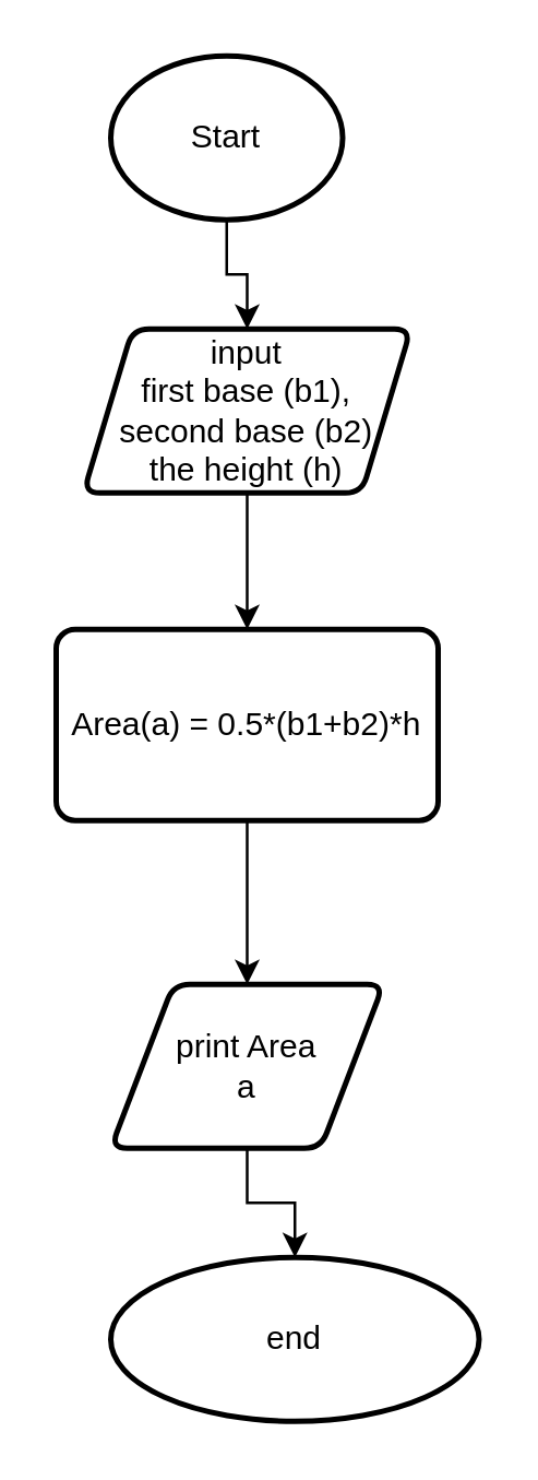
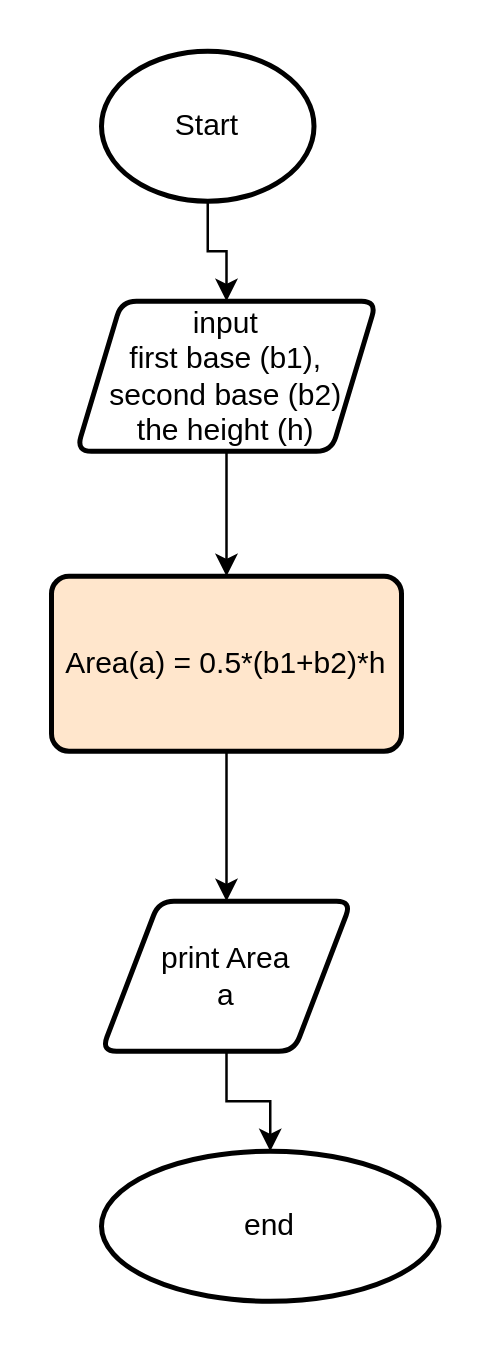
  <mxCell id="0" />
  <mxCell id="1" parent="0" />
  <mxCell id="2" value="" style="edgeStyle=orthogonalEdgeStyle;rounded=0;orthogonalLoop=1;jettySize=auto;html=1;" edge="1" parent="1" source="3" target="5"><mxGeometry relative="1" as="geometry" /></mxCell>
  <mxCell id="3" value="Start" style="strokeWidth=2;html=1;shape=mxgraph.flowchart.start_1;whiteSpace=wrap;" vertex="1" parent="1"><mxGeometry x="40" y="20" width="85" height="60" as="geometry" /></mxCell>
  <mxCell id="4" value="" style="edgeStyle=orthogonalEdgeStyle;rounded=0;orthogonalLoop=1;jettySize=auto;html=1;" edge="1" parent="1" source="5" target="7"><mxGeometry relative="1" as="geometry" /></mxCell>
  <mxCell id="5" value="input&lt;br&gt;first base (b1),&lt;br&gt;second base (b2)&lt;br&gt;the height (h)" style="shape=parallelogram;html=1;strokeWidth=2;perimeter=parallelogramPerimeter;whiteSpace=wrap;rounded=1;arcSize=12;size=0.15;" vertex="1" parent="1"><mxGeometry x="30" y="120" width="120" height="60" as="geometry" /></mxCell>
  <mxCell id="6" value="" style="edgeStyle=orthogonalEdgeStyle;rounded=0;orthogonalLoop=1;jettySize=auto;html=1;" edge="1" parent="1" source="7" target="9"><mxGeometry relative="1" as="geometry" /></mxCell>
- <mxCell id="7" value="Area(a) = 0.5*(b1+b2)*h" style="rounded=1;whiteSpace=wrap;html=1;absoluteArcSize=1;arcSize=14;strokeWidth=2;" vertex="1" parent="1"><mxGeometry x="20" y="230" width="140" height="70" as="geometry" /></mxCell>
+ <mxCell id="7" value="Area(a) = 0.5*(b1+b2)*h" style="rounded=1;whiteSpace=wrap;html=1;absoluteArcSize=1;arcSize=14;strokeWidth=2;fillColor=#ffe6cc;" vertex="1" parent="1"><mxGeometry x="20" y="230" width="140" height="70" as="geometry" /></mxCell>
  <mxCell id="8" value="" style="edgeStyle=orthogonalEdgeStyle;rounded=0;orthogonalLoop=1;jettySize=auto;html=1;" edge="1" parent="1" source="9" target="10"><mxGeometry relative="1" as="geometry" /></mxCell>
  <mxCell id="9" value="print Area&lt;br&gt;a" style="shape=parallelogram;html=1;strokeWidth=2;perimeter=parallelogramPerimeter;whiteSpace=wrap;rounded=1;arcSize=12;size=0.23;" vertex="1" parent="1"><mxGeometry x="40" y="360" width="100" height="60" as="geometry" /></mxCell>
  <mxCell id="10" value="end" style="strokeWidth=2;html=1;shape=mxgraph.flowchart.start_1;whiteSpace=wrap;" vertex="1" parent="1"><mxGeometry x="40" y="460" width="135" height="60" as="geometry" /></mxCell>
